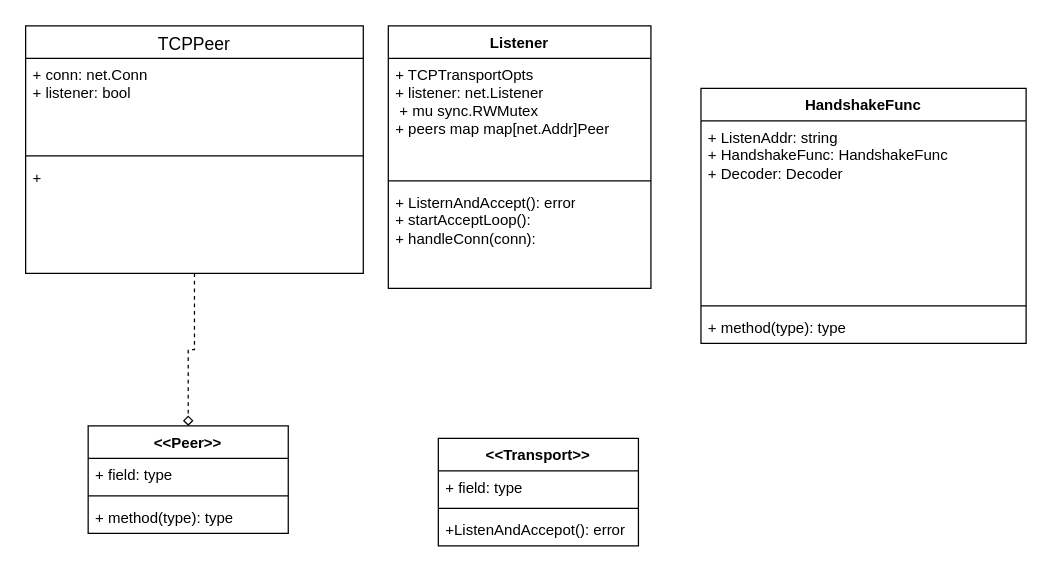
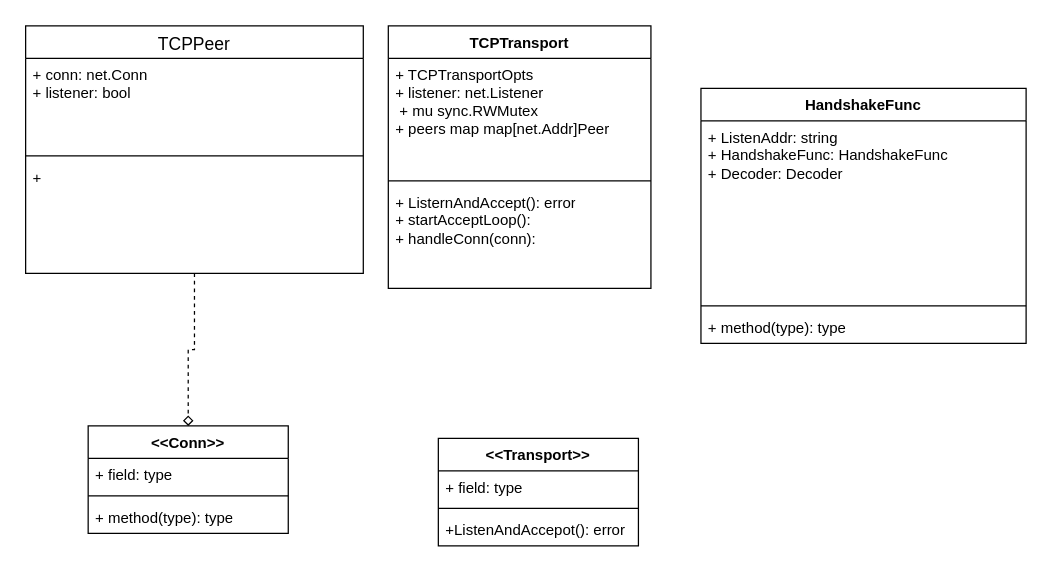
  <mxCell id="0" />
  <mxCell id="1" parent="0" />
  <mxCell id="2" style="edgeStyle=orthogonalEdgeStyle;rounded=0;orthogonalLoop=1;jettySize=auto;html=1;entryX=0.5;entryY=0;entryDx=0;entryDy=0;endArrow=diamond;endFill=0;dashed=1;" edge="1" parent="1" source="3" target="15"><mxGeometry relative="1" as="geometry" /></mxCell>
  <mxCell id="3" value="&lt;span style=&quot;font-size: 14px; font-weight: 400;&quot;&gt;TCPPeer&lt;/span&gt;" style="swimlane;fontStyle=1;align=center;verticalAlign=top;childLayout=stackLayout;horizontal=1;startSize=26;horizontalStack=0;resizeParent=1;resizeParentMax=0;resizeLast=0;collapsible=1;marginBottom=0;whiteSpace=wrap;html=1;" vertex="1" parent="1"><mxGeometry x="20" y="20" width="270" height="198" as="geometry" /></mxCell>
  <mxCell id="4" value="+ conn: net.Conn&lt;div&gt;+ listener: bool&lt;/div&gt;" style="text;strokeColor=none;fillColor=none;align=left;verticalAlign=top;spacingLeft=4;spacingRight=4;overflow=hidden;rotatable=0;points=[[0,0.5],[1,0.5]];portConstraint=eastwest;whiteSpace=wrap;html=1;" vertex="1" parent="3"><mxGeometry y="26" width="270" height="74" as="geometry" /></mxCell>
  <mxCell id="5" value="" style="line;strokeWidth=1;fillColor=none;align=left;verticalAlign=middle;spacingTop=-1;spacingLeft=3;spacingRight=3;rotatable=0;labelPosition=right;points=[];portConstraint=eastwest;strokeColor=inherit;" vertex="1" parent="3"><mxGeometry y="100" width="270" height="8" as="geometry" /></mxCell>
  <mxCell id="6" value="&lt;div&gt;+&amp;nbsp;&lt;/div&gt;" style="text;strokeColor=none;fillColor=none;align=left;verticalAlign=top;spacingLeft=4;spacingRight=4;overflow=hidden;rotatable=0;points=[[0,0.5],[1,0.5]];portConstraint=eastwest;whiteSpace=wrap;html=1;" vertex="1" parent="3"><mxGeometry y="108" width="270" height="90" as="geometry" /></mxCell>
- <mxCell id="7" value="Listener" style="swimlane;fontStyle=1;align=center;verticalAlign=top;childLayout=stackLayout;horizontal=1;startSize=26;horizontalStack=0;resizeParent=1;resizeParentMax=0;resizeLast=0;collapsible=1;marginBottom=0;whiteSpace=wrap;html=1;" vertex="1" parent="1"><mxGeometry x="310" y="20" width="210" height="210" as="geometry" /></mxCell>
+ <mxCell id="7" value="TCPTransport" style="swimlane;fontStyle=1;align=center;verticalAlign=top;childLayout=stackLayout;horizontal=1;startSize=26;horizontalStack=0;resizeParent=1;resizeParentMax=0;resizeLast=0;collapsible=1;marginBottom=0;whiteSpace=wrap;html=1;" vertex="1" parent="1"><mxGeometry x="310" y="20" width="210" height="210" as="geometry" /></mxCell>
  <mxCell id="8" value="+ TCPTransportOpts&lt;div&gt;+ listener: net.Listener&lt;/div&gt;&lt;div&gt;&amp;nbsp;+ mu sync.RWMutex&lt;/div&gt;&lt;div&gt;+ peers map map[net.Addr]Peer&lt;/div&gt;" style="text;strokeColor=none;fillColor=none;align=left;verticalAlign=top;spacingLeft=4;spacingRight=4;overflow=hidden;rotatable=0;points=[[0,0.5],[1,0.5]];portConstraint=eastwest;whiteSpace=wrap;html=1;" vertex="1" parent="7"><mxGeometry y="26" width="210" height="94" as="geometry" /></mxCell>
  <mxCell id="9" value="" style="line;strokeWidth=1;fillColor=none;align=left;verticalAlign=middle;spacingTop=-1;spacingLeft=3;spacingRight=3;rotatable=0;labelPosition=right;points=[];portConstraint=eastwest;strokeColor=inherit;" vertex="1" parent="7"><mxGeometry y="120" width="210" height="8" as="geometry" /></mxCell>
  <mxCell id="10" value="+ ListernAndAccept(): error&lt;div&gt;+ startAcceptLoop():&amp;nbsp;&lt;/div&gt;&lt;div&gt;+ handleConn(conn):&lt;/div&gt;&lt;div&gt;&lt;br&gt;&lt;/div&gt;" style="text;strokeColor=none;fillColor=none;align=left;verticalAlign=top;spacingLeft=4;spacingRight=4;overflow=hidden;rotatable=0;points=[[0,0.5],[1,0.5]];portConstraint=eastwest;whiteSpace=wrap;html=1;" vertex="1" parent="7"><mxGeometry y="128" width="210" height="82" as="geometry" /></mxCell>
  <mxCell id="11" value="HandshakeFunc" style="swimlane;fontStyle=1;align=center;verticalAlign=top;childLayout=stackLayout;horizontal=1;startSize=26;horizontalStack=0;resizeParent=1;resizeParentMax=0;resizeLast=0;collapsible=1;marginBottom=0;whiteSpace=wrap;html=1;" vertex="1" parent="1"><mxGeometry x="560" y="70" width="260" height="204" as="geometry" /></mxCell>
  <mxCell id="12" value="+ ListenAddr: string&lt;div&gt;+ HandshakeFunc: HandshakeFunc&lt;/div&gt;&lt;div&gt;+ Decoder: Decoder&lt;/div&gt;" style="text;strokeColor=none;fillColor=none;align=left;verticalAlign=top;spacingLeft=4;spacingRight=4;overflow=hidden;rotatable=0;points=[[0,0.5],[1,0.5]];portConstraint=eastwest;whiteSpace=wrap;html=1;" vertex="1" parent="11"><mxGeometry y="26" width="260" height="144" as="geometry" /></mxCell>
  <mxCell id="13" value="" style="line;strokeWidth=1;fillColor=none;align=left;verticalAlign=middle;spacingTop=-1;spacingLeft=3;spacingRight=3;rotatable=0;labelPosition=right;points=[];portConstraint=eastwest;strokeColor=inherit;" vertex="1" parent="11"><mxGeometry y="170" width="260" height="8" as="geometry" /></mxCell>
  <mxCell id="14" value="+ method(type): type" style="text;strokeColor=none;fillColor=none;align=left;verticalAlign=top;spacingLeft=4;spacingRight=4;overflow=hidden;rotatable=0;points=[[0,0.5],[1,0.5]];portConstraint=eastwest;whiteSpace=wrap;html=1;" vertex="1" parent="11"><mxGeometry y="178" width="260" height="26" as="geometry" /></mxCell>
- <mxCell id="15" value="&amp;lt;&amp;lt;Peer&amp;gt;&amp;gt;" style="swimlane;fontStyle=1;align=center;verticalAlign=top;childLayout=stackLayout;horizontal=1;startSize=26;horizontalStack=0;resizeParent=1;resizeParentMax=0;resizeLast=0;collapsible=1;marginBottom=0;whiteSpace=wrap;html=1;" vertex="1" parent="1"><mxGeometry x="70" y="340" width="160" height="86" as="geometry" /></mxCell>
+ <mxCell id="15" value="&amp;lt;&amp;lt;Conn&amp;gt;&amp;gt;" style="swimlane;fontStyle=1;align=center;verticalAlign=top;childLayout=stackLayout;horizontal=1;startSize=26;horizontalStack=0;resizeParent=1;resizeParentMax=0;resizeLast=0;collapsible=1;marginBottom=0;whiteSpace=wrap;html=1;" vertex="1" parent="1"><mxGeometry x="70" y="340" width="160" height="86" as="geometry" /></mxCell>
  <mxCell id="16" value="+ field: type" style="text;strokeColor=none;fillColor=none;align=left;verticalAlign=top;spacingLeft=4;spacingRight=4;overflow=hidden;rotatable=0;points=[[0,0.5],[1,0.5]];portConstraint=eastwest;whiteSpace=wrap;html=1;" vertex="1" parent="15"><mxGeometry y="26" width="160" height="26" as="geometry" /></mxCell>
  <mxCell id="17" value="" style="line;strokeWidth=1;fillColor=none;align=left;verticalAlign=middle;spacingTop=-1;spacingLeft=3;spacingRight=3;rotatable=0;labelPosition=right;points=[];portConstraint=eastwest;strokeColor=inherit;" vertex="1" parent="15"><mxGeometry y="52" width="160" height="8" as="geometry" /></mxCell>
  <mxCell id="18" value="+ method(type): type" style="text;strokeColor=none;fillColor=none;align=left;verticalAlign=top;spacingLeft=4;spacingRight=4;overflow=hidden;rotatable=0;points=[[0,0.5],[1,0.5]];portConstraint=eastwest;whiteSpace=wrap;html=1;" vertex="1" parent="15"><mxGeometry y="60" width="160" height="26" as="geometry" /></mxCell>
  <mxCell id="19" value="&amp;lt;&amp;lt;Transport&amp;gt;&amp;gt;" style="swimlane;fontStyle=1;align=center;verticalAlign=top;childLayout=stackLayout;horizontal=1;startSize=26;horizontalStack=0;resizeParent=1;resizeParentMax=0;resizeLast=0;collapsible=1;marginBottom=0;whiteSpace=wrap;html=1;" vertex="1" parent="1"><mxGeometry x="350" y="350" width="160" height="86" as="geometry" /></mxCell>
  <mxCell id="20" value="+ field: type" style="text;strokeColor=none;fillColor=none;align=left;verticalAlign=top;spacingLeft=4;spacingRight=4;overflow=hidden;rotatable=0;points=[[0,0.5],[1,0.5]];portConstraint=eastwest;whiteSpace=wrap;html=1;" vertex="1" parent="19"><mxGeometry y="26" width="160" height="26" as="geometry" /></mxCell>
  <mxCell id="21" value="" style="line;strokeWidth=1;fillColor=none;align=left;verticalAlign=middle;spacingTop=-1;spacingLeft=3;spacingRight=3;rotatable=0;labelPosition=right;points=[];portConstraint=eastwest;strokeColor=inherit;" vertex="1" parent="19"><mxGeometry y="52" width="160" height="8" as="geometry" /></mxCell>
  <mxCell id="22" value="+ListenAndAccepot(): error" style="text;strokeColor=none;fillColor=none;align=left;verticalAlign=top;spacingLeft=4;spacingRight=4;overflow=hidden;rotatable=0;points=[[0,0.5],[1,0.5]];portConstraint=eastwest;whiteSpace=wrap;html=1;" vertex="1" parent="19"><mxGeometry y="60" width="160" height="26" as="geometry" /></mxCell>
